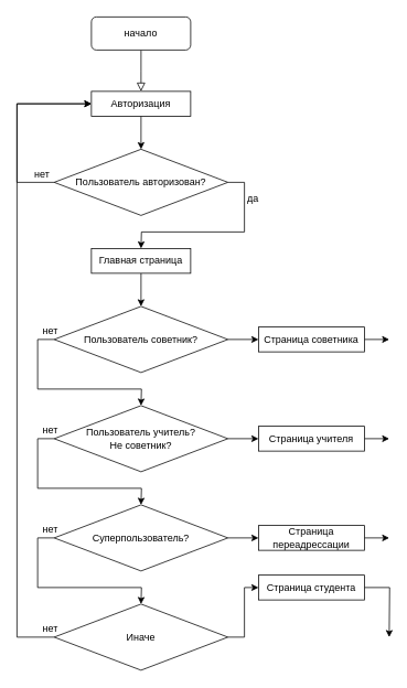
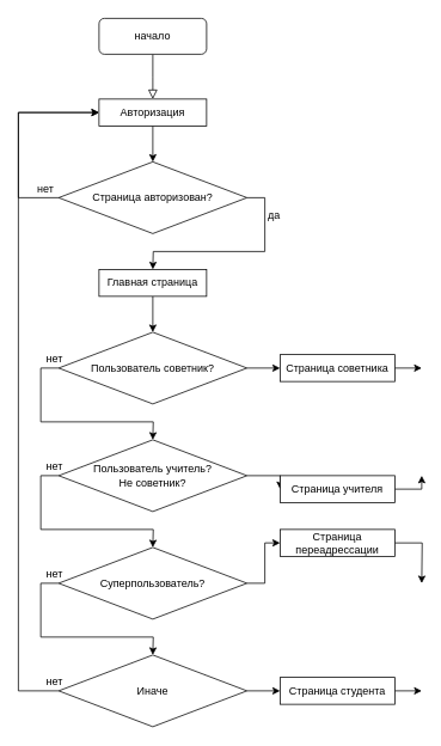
  <mxCell id="0" />
  <mxCell id="1" parent="0" />
  <mxCell id="2" value="" style="rounded=0;html=1;jettySize=auto;orthogonalLoop=1;fontSize=11;endArrow=block;endFill=0;endSize=8;strokeWidth=1;shadow=0;labelBackgroundColor=none;edgeStyle=orthogonalEdgeStyle;" parent="1" source="3" edge="1"><mxGeometry relative="1" as="geometry"><mxPoint x="170" y="110" as="targetPoint" /></mxGeometry></mxCell>
  <mxCell id="3" value="начало" style="rounded=1;whiteSpace=wrap;html=1;fontSize=12;glass=0;strokeWidth=1;shadow=0;" parent="1" vertex="1"><mxGeometry x="110" y="20" width="120" height="40" as="geometry" /></mxCell>
  <mxCell id="4" style="edgeStyle=orthogonalEdgeStyle;rounded=0;orthogonalLoop=1;jettySize=auto;html=1;exitX=0;exitY=0.5;exitDx=0;exitDy=0;entryX=0;entryY=0.5;entryDx=0;entryDy=0;" edge="1" parent="1" source="6" target="8"><mxGeometry relative="1" as="geometry"><Array as="points"><mxPoint x="20" y="220" /><mxPoint x="20" y="125" /></Array></mxGeometry></mxCell>
  <mxCell id="5" style="edgeStyle=orthogonalEdgeStyle;rounded=0;orthogonalLoop=1;jettySize=auto;html=1;exitX=1;exitY=0.5;exitDx=0;exitDy=0;" edge="1" parent="1" source="6"><mxGeometry relative="1" as="geometry"><mxPoint x="170" y="300" as="targetPoint" /></mxGeometry></mxCell>
- <mxCell id="6" value="Пользователь авторизован?" style="rhombus;whiteSpace=wrap;html=1;" vertex="1" parent="1"><mxGeometry x="65" y="180" width="210" height="80" as="geometry" /></mxCell>
+ <mxCell id="6" value="Страница авторизован?" style="rhombus;whiteSpace=wrap;html=1;" vertex="1" parent="1"><mxGeometry x="65" y="180" width="210" height="80" as="geometry" /></mxCell>
  <mxCell id="7" style="edgeStyle=orthogonalEdgeStyle;rounded=0;orthogonalLoop=1;jettySize=auto;html=1;exitX=0.5;exitY=1;exitDx=0;exitDy=0;entryX=0.5;entryY=0;entryDx=0;entryDy=0;" edge="1" parent="1" source="8" target="6"><mxGeometry relative="1" as="geometry" /></mxCell>
  <mxCell id="8" value="Авторизация" style="rounded=0;whiteSpace=wrap;html=1;" vertex="1" parent="1"><mxGeometry x="110" y="110" width="120" height="30" as="geometry" /></mxCell>
  <mxCell id="9" value="нет" style="text;html=1;align=center;verticalAlign=middle;resizable=0;points=[];autosize=1;strokeColor=none;fillColor=none;" vertex="1" parent="1"><mxGeometry x="35" y="200" width="30" height="20" as="geometry" /></mxCell>
  <mxCell id="10" value="да" style="text;html=1;align=center;verticalAlign=middle;resizable=0;points=[];autosize=1;strokeColor=none;fillColor=none;" vertex="1" parent="1"><mxGeometry x="290" y="230" width="30" height="20" as="geometry" /></mxCell>
  <mxCell id="11" style="edgeStyle=orthogonalEdgeStyle;rounded=0;orthogonalLoop=1;jettySize=auto;html=1;exitX=0.5;exitY=1;exitDx=0;exitDy=0;entryX=0.5;entryY=0;entryDx=0;entryDy=0;" edge="1" parent="1" source="12" target="15"><mxGeometry relative="1" as="geometry" /></mxCell>
  <mxCell id="12" value="Главная страница" style="rounded=0;whiteSpace=wrap;html=1;" vertex="1" parent="1"><mxGeometry x="110" y="300" width="120" height="30" as="geometry" /></mxCell>
  <mxCell id="13" style="edgeStyle=orthogonalEdgeStyle;rounded=0;orthogonalLoop=1;jettySize=auto;html=1;exitX=0;exitY=0.5;exitDx=0;exitDy=0;" edge="1" parent="1" source="15"><mxGeometry relative="1" as="geometry"><mxPoint x="170" y="490" as="targetPoint" /></mxGeometry></mxCell>
  <mxCell id="14" style="edgeStyle=orthogonalEdgeStyle;rounded=0;orthogonalLoop=1;jettySize=auto;html=1;exitX=1;exitY=0.5;exitDx=0;exitDy=0;entryX=0;entryY=0.5;entryDx=0;entryDy=0;" edge="1" parent="1" source="15" target="18"><mxGeometry relative="1" as="geometry" /></mxCell>
  <mxCell id="15" value="Пользователь советник?" style="rhombus;whiteSpace=wrap;html=1;" vertex="1" parent="1"><mxGeometry x="65" y="370" width="210" height="80" as="geometry" /></mxCell>
  <mxCell id="16" value="нет" style="text;html=1;align=center;verticalAlign=middle;resizable=0;points=[];autosize=1;strokeColor=none;fillColor=none;" vertex="1" parent="1"><mxGeometry x="45" y="390" width="30" height="20" as="geometry" /></mxCell>
  <mxCell id="17" style="edgeStyle=orthogonalEdgeStyle;rounded=0;orthogonalLoop=1;jettySize=auto;html=1;exitX=1;exitY=0.5;exitDx=0;exitDy=0;" edge="1" parent="1" source="18"><mxGeometry relative="1" as="geometry"><mxPoint x="470" y="410" as="targetPoint" /></mxGeometry></mxCell>
  <mxCell id="18" value="Страница советника" style="rounded=0;whiteSpace=wrap;html=1;" vertex="1" parent="1"><mxGeometry x="312" y="395" width="128" height="30" as="geometry" /></mxCell>
  <mxCell id="19" style="edgeStyle=orthogonalEdgeStyle;rounded=0;orthogonalLoop=1;jettySize=auto;html=1;exitX=0;exitY=0.5;exitDx=0;exitDy=0;" edge="1" parent="1" source="21"><mxGeometry relative="1" as="geometry"><mxPoint x="170" y="610" as="targetPoint" /></mxGeometry></mxCell>
  <mxCell id="20" style="edgeStyle=orthogonalEdgeStyle;rounded=0;orthogonalLoop=1;jettySize=auto;html=1;exitX=1;exitY=0.5;exitDx=0;exitDy=0;entryX=0;entryY=0.5;entryDx=0;entryDy=0;" edge="1" parent="1" source="21" target="24"><mxGeometry relative="1" as="geometry" /></mxCell>
  <mxCell id="21" value="Пользователь учитель?&lt;br&gt;Не советник?" style="rhombus;whiteSpace=wrap;html=1;" vertex="1" parent="1"><mxGeometry x="65" y="490" width="210" height="80" as="geometry" /></mxCell>
  <mxCell id="22" value="нет" style="text;html=1;align=center;verticalAlign=middle;resizable=0;points=[];autosize=1;strokeColor=none;fillColor=none;" vertex="1" parent="1"><mxGeometry x="45" y="510" width="30" height="20" as="geometry" /></mxCell>
  <mxCell id="23" style="edgeStyle=orthogonalEdgeStyle;rounded=0;orthogonalLoop=1;jettySize=auto;html=1;exitX=1;exitY=0.5;exitDx=0;exitDy=0;" edge="1" parent="1" source="24"><mxGeometry relative="1" as="geometry"><mxPoint x="470" y="530" as="targetPoint" /></mxGeometry></mxCell>
- <mxCell id="24" value="Страница учителя" style="rounded=0;whiteSpace=wrap;html=1;" vertex="1" parent="1"><mxGeometry x="312" y="515" width="128" height="30" as="geometry" /></mxCell>
+ <mxCell id="24" value="Страница учителя" style="rounded=0;whiteSpace=wrap;html=1;" vertex="1" parent="1"><mxGeometry x="312" y="530" width="128" height="30" as="geometry" /></mxCell>
  <mxCell id="25" style="edgeStyle=orthogonalEdgeStyle;rounded=0;orthogonalLoop=1;jettySize=auto;html=1;exitX=0;exitY=0.5;exitDx=0;exitDy=0;" edge="1" parent="1" source="27"><mxGeometry relative="1" as="geometry"><mxPoint x="170" y="730" as="targetPoint" /></mxGeometry></mxCell>
  <mxCell id="26" style="edgeStyle=orthogonalEdgeStyle;rounded=0;orthogonalLoop=1;jettySize=auto;html=1;exitX=1;exitY=0.5;exitDx=0;exitDy=0;entryX=0;entryY=0.5;entryDx=0;entryDy=0;" edge="1" parent="1" source="27" target="30"><mxGeometry relative="1" as="geometry" /></mxCell>
  <mxCell id="27" value="Суперпользователь?" style="rhombus;whiteSpace=wrap;html=1;" vertex="1" parent="1"><mxGeometry x="65" y="610" width="210" height="80" as="geometry" /></mxCell>
  <mxCell id="28" value="нет" style="text;html=1;align=center;verticalAlign=middle;resizable=0;points=[];autosize=1;strokeColor=none;fillColor=none;" vertex="1" parent="1"><mxGeometry x="45" y="630" width="30" height="20" as="geometry" /></mxCell>
  <mxCell id="29" style="edgeStyle=orthogonalEdgeStyle;rounded=0;orthogonalLoop=1;jettySize=auto;html=1;exitX=1;exitY=0.5;exitDx=0;exitDy=0;" edge="1" parent="1" source="30"><mxGeometry relative="1" as="geometry"><mxPoint x="470" y="650" as="targetPoint" /></mxGeometry></mxCell>
- <mxCell id="30" value="Страница переадрессации" style="rounded=0;whiteSpace=wrap;html=1;" vertex="1" parent="1"><mxGeometry x="312" y="635" width="128" height="30" as="geometry" /></mxCell>
+ <mxCell id="30" value="Страница переадрессации" style="rounded=0;whiteSpace=wrap;html=1;" vertex="1" parent="1"><mxGeometry x="312" y="590" width="128" height="30" as="geometry" /></mxCell>
  <mxCell id="31" style="edgeStyle=orthogonalEdgeStyle;rounded=0;orthogonalLoop=1;jettySize=auto;html=1;exitX=0;exitY=0.5;exitDx=0;exitDy=0;entryX=0;entryY=0.5;entryDx=0;entryDy=0;" edge="1" parent="1" source="33" target="8"><mxGeometry relative="1" as="geometry"><mxPoint x="170" y="850" as="targetPoint" /><Array as="points"><mxPoint x="20" y="770" /><mxPoint x="20" y="125" /></Array></mxGeometry></mxCell>
  <mxCell id="32" style="edgeStyle=orthogonalEdgeStyle;rounded=0;orthogonalLoop=1;jettySize=auto;html=1;exitX=1;exitY=0.5;exitDx=0;exitDy=0;entryX=0;entryY=0.5;entryDx=0;entryDy=0;" edge="1" parent="1" source="33" target="36"><mxGeometry relative="1" as="geometry" /></mxCell>
  <mxCell id="33" value="Иначе" style="rhombus;whiteSpace=wrap;html=1;" vertex="1" parent="1"><mxGeometry x="65" y="730" width="210" height="80" as="geometry" /></mxCell>
  <mxCell id="34" value="нет" style="text;html=1;align=center;verticalAlign=middle;resizable=0;points=[];autosize=1;strokeColor=none;fillColor=none;" vertex="1" parent="1"><mxGeometry x="45" y="750" width="30" height="20" as="geometry" /></mxCell>
  <mxCell id="35" style="edgeStyle=orthogonalEdgeStyle;rounded=0;orthogonalLoop=1;jettySize=auto;html=1;exitX=1;exitY=0.5;exitDx=0;exitDy=0;" edge="1" parent="1" source="36"><mxGeometry relative="1" as="geometry"><mxPoint x="470" y="770" as="targetPoint" /></mxGeometry></mxCell>
- <mxCell id="36" value="Страница студента" style="rounded=0;whiteSpace=wrap;html=1;" vertex="1" parent="1"><mxGeometry x="312" y="695" width="128" height="30" as="geometry" /></mxCell>
+ <mxCell id="36" value="Страница студента" style="rounded=0;whiteSpace=wrap;html=1;" vertex="1" parent="1"><mxGeometry x="312" y="755" width="128" height="30" as="geometry" /></mxCell>
